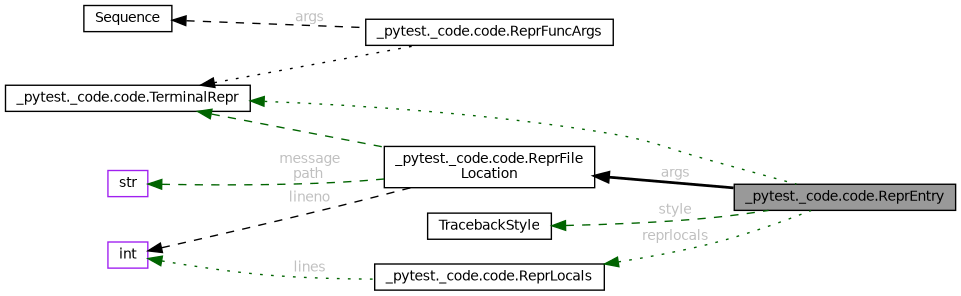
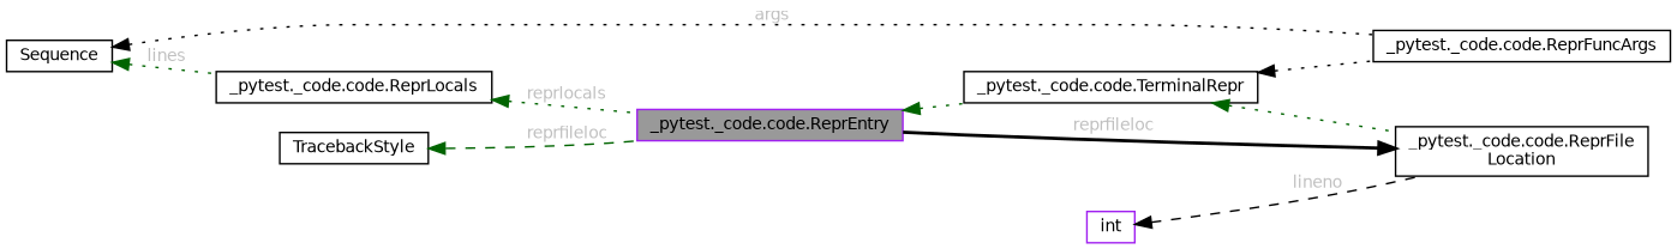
  digraph {
    rankdir=LR
    node [color=black fillcolor=white fontname=Helvetica fontsize=10 shape=box style=filled]
    edge [color=darkgreen dir=back fontname=Helvetica fontsize=10 labelfontname=Helvetica labelfontsize=10 style=dotted fontcolor=grey]
-   n1 [fillcolor=grey60 fontcolor=black height=0.2 label="_pytest._code.code.ReprEntry" width=0.4]
+   n1 [color=purple fillcolor=grey60 fontcolor=black height=0.2 label="_pytest._code.code.ReprEntry" width=0.4]
    n2 [height=0.2 label="_pytest._code.code.TerminalRepr" width=0.4]
    n3 [height=0.2 label="_pytest._code.code.ReprFuncArgs" width=0.4]
    n4 [height=0.2 label="_pytest._code.code.ReprFile\lLocation" width=0.4]
    n5 [height=0.2 label="_pytest._code.code.ReprLocals" width=0.4]
    n6 [height=0.2 label=Sequence width=0.4]
-   n7 [color=purple height=0.2 label=str width=0.4]
    n8 [color=purple height=0.2 label=int width=0.4]
    n9 [height=0.2 label=TracebackStyle width=0.4]
-   n2 -> n1 [fontcolor=""]
+   n1 -> n2 [fontcolor=""]
    n2 -> n3 [color=black fontcolor=""]
-   n2 -> n4 [style=dashed fontcolor=""]
-   n4 -> n1 [color=black label=" args" style=bold]
+   n2 -> n4 [fontcolor=""]
+   n4 -> n1 [color=black label=" reprfileloc" style=bold]
    n5 -> n1 [label=" reprlocals"]
-   n6 -> n3 [color=black label=" args" style=dashed]
-   n8 -> n5 [label=" lines"]
-   n7 -> n4 [label=" message\npath" style=dashed]
+   n6 -> n3 [color=black label=" args"]
+   n6 -> n5 [label=" lines"]
    n8 -> n4 [color=black label=" lineno" style=dashed]
-   n9 -> n1 [label=" style" style=dashed]
+   n9 -> n1 [label=" reprfileloc" style=dashed]
  }
